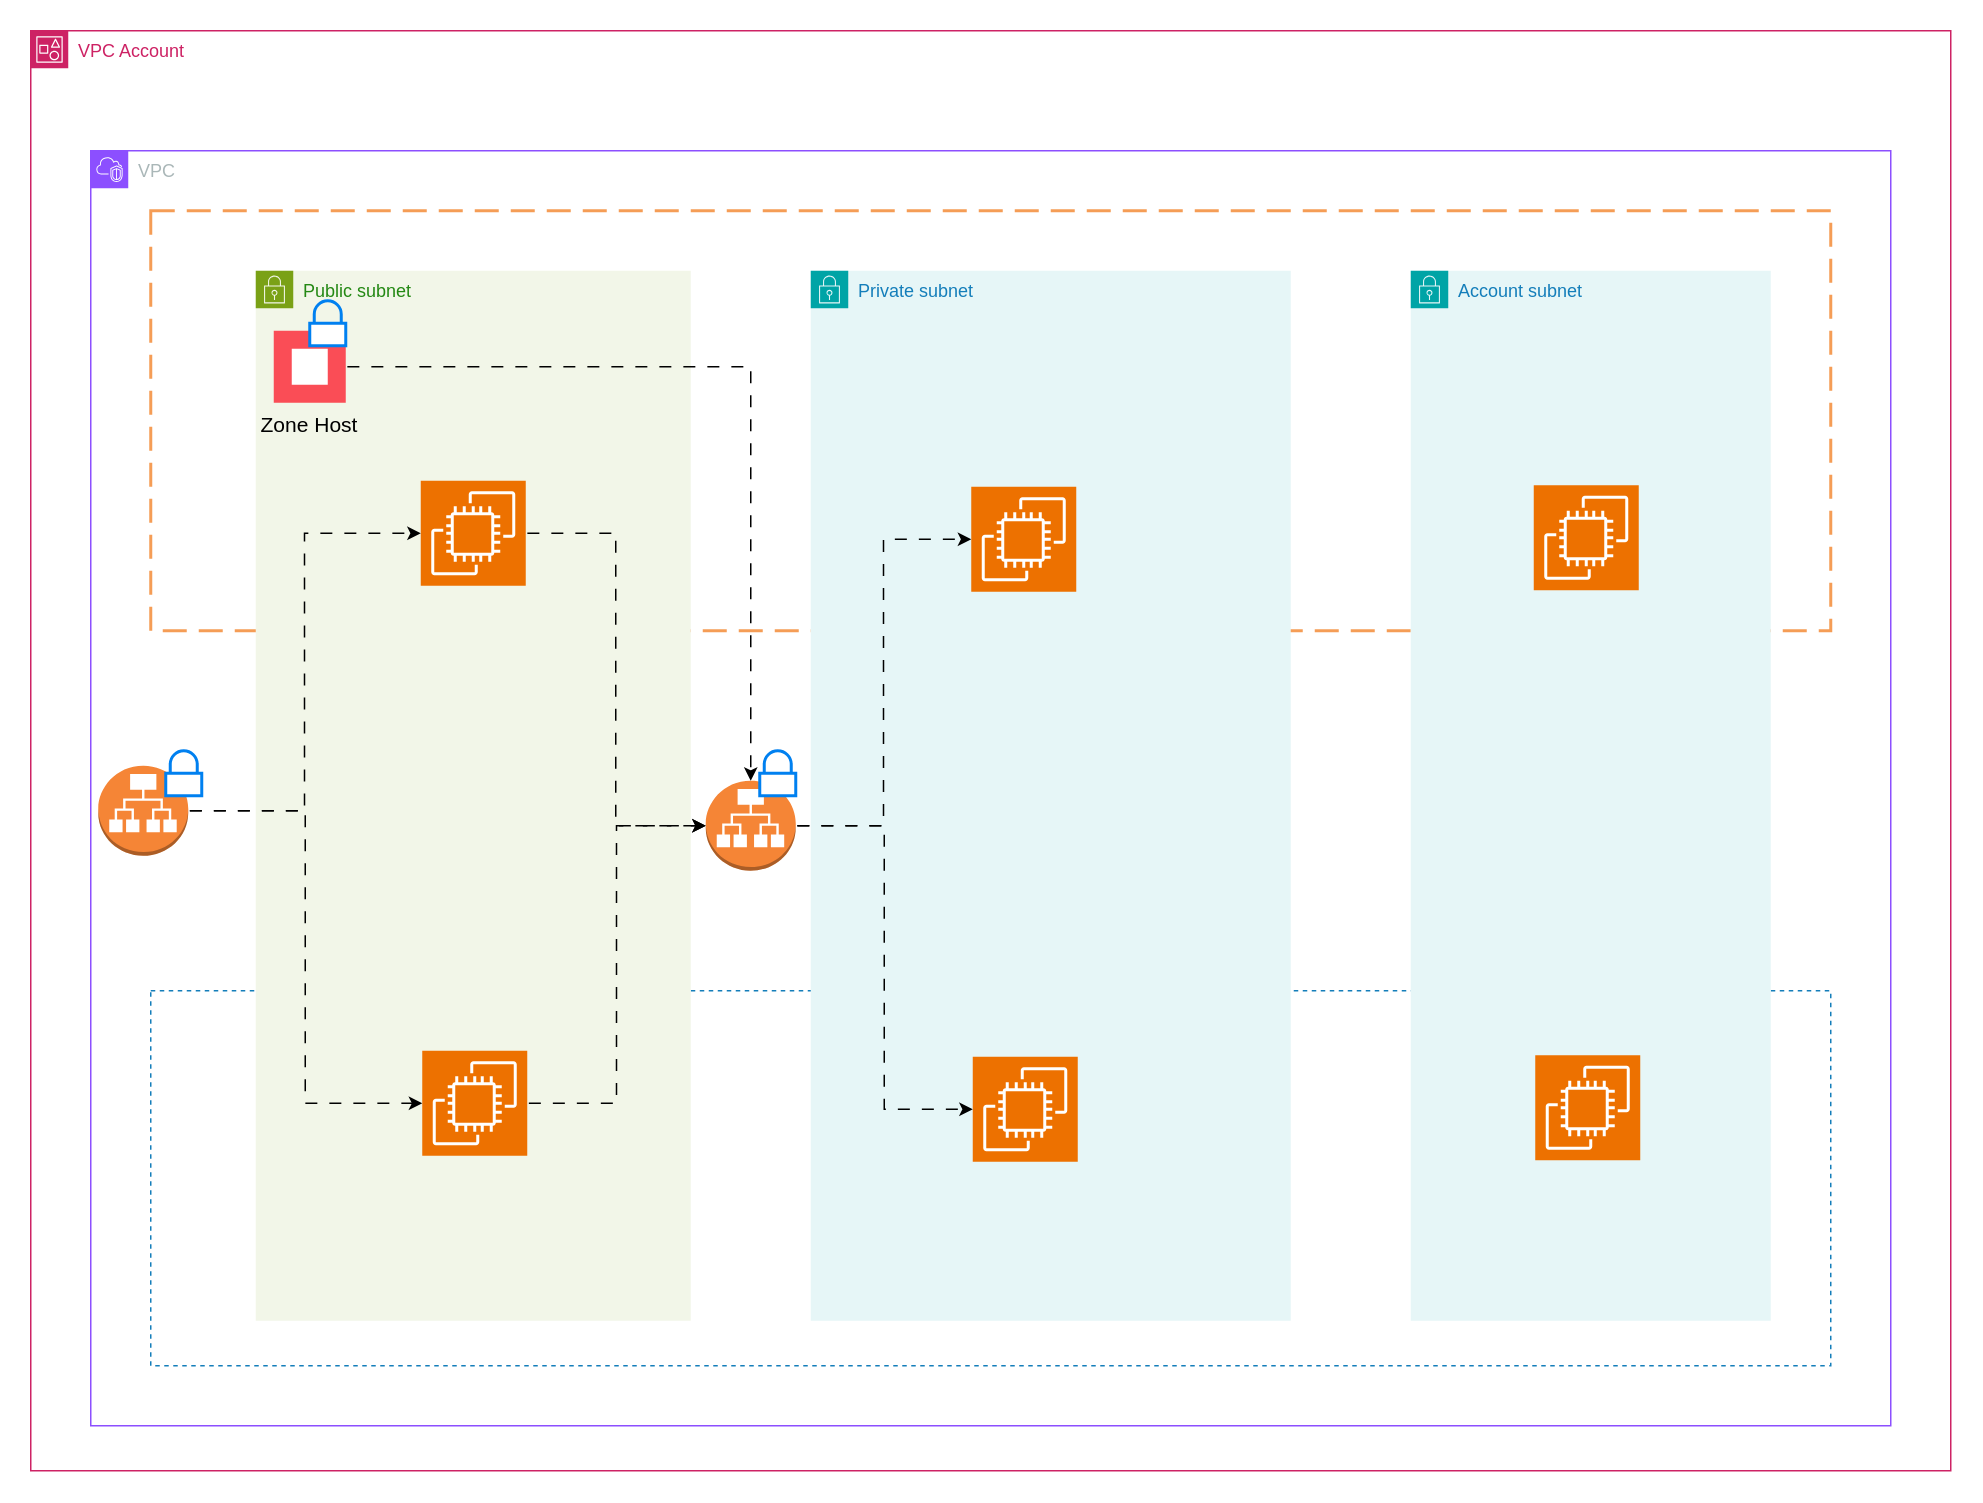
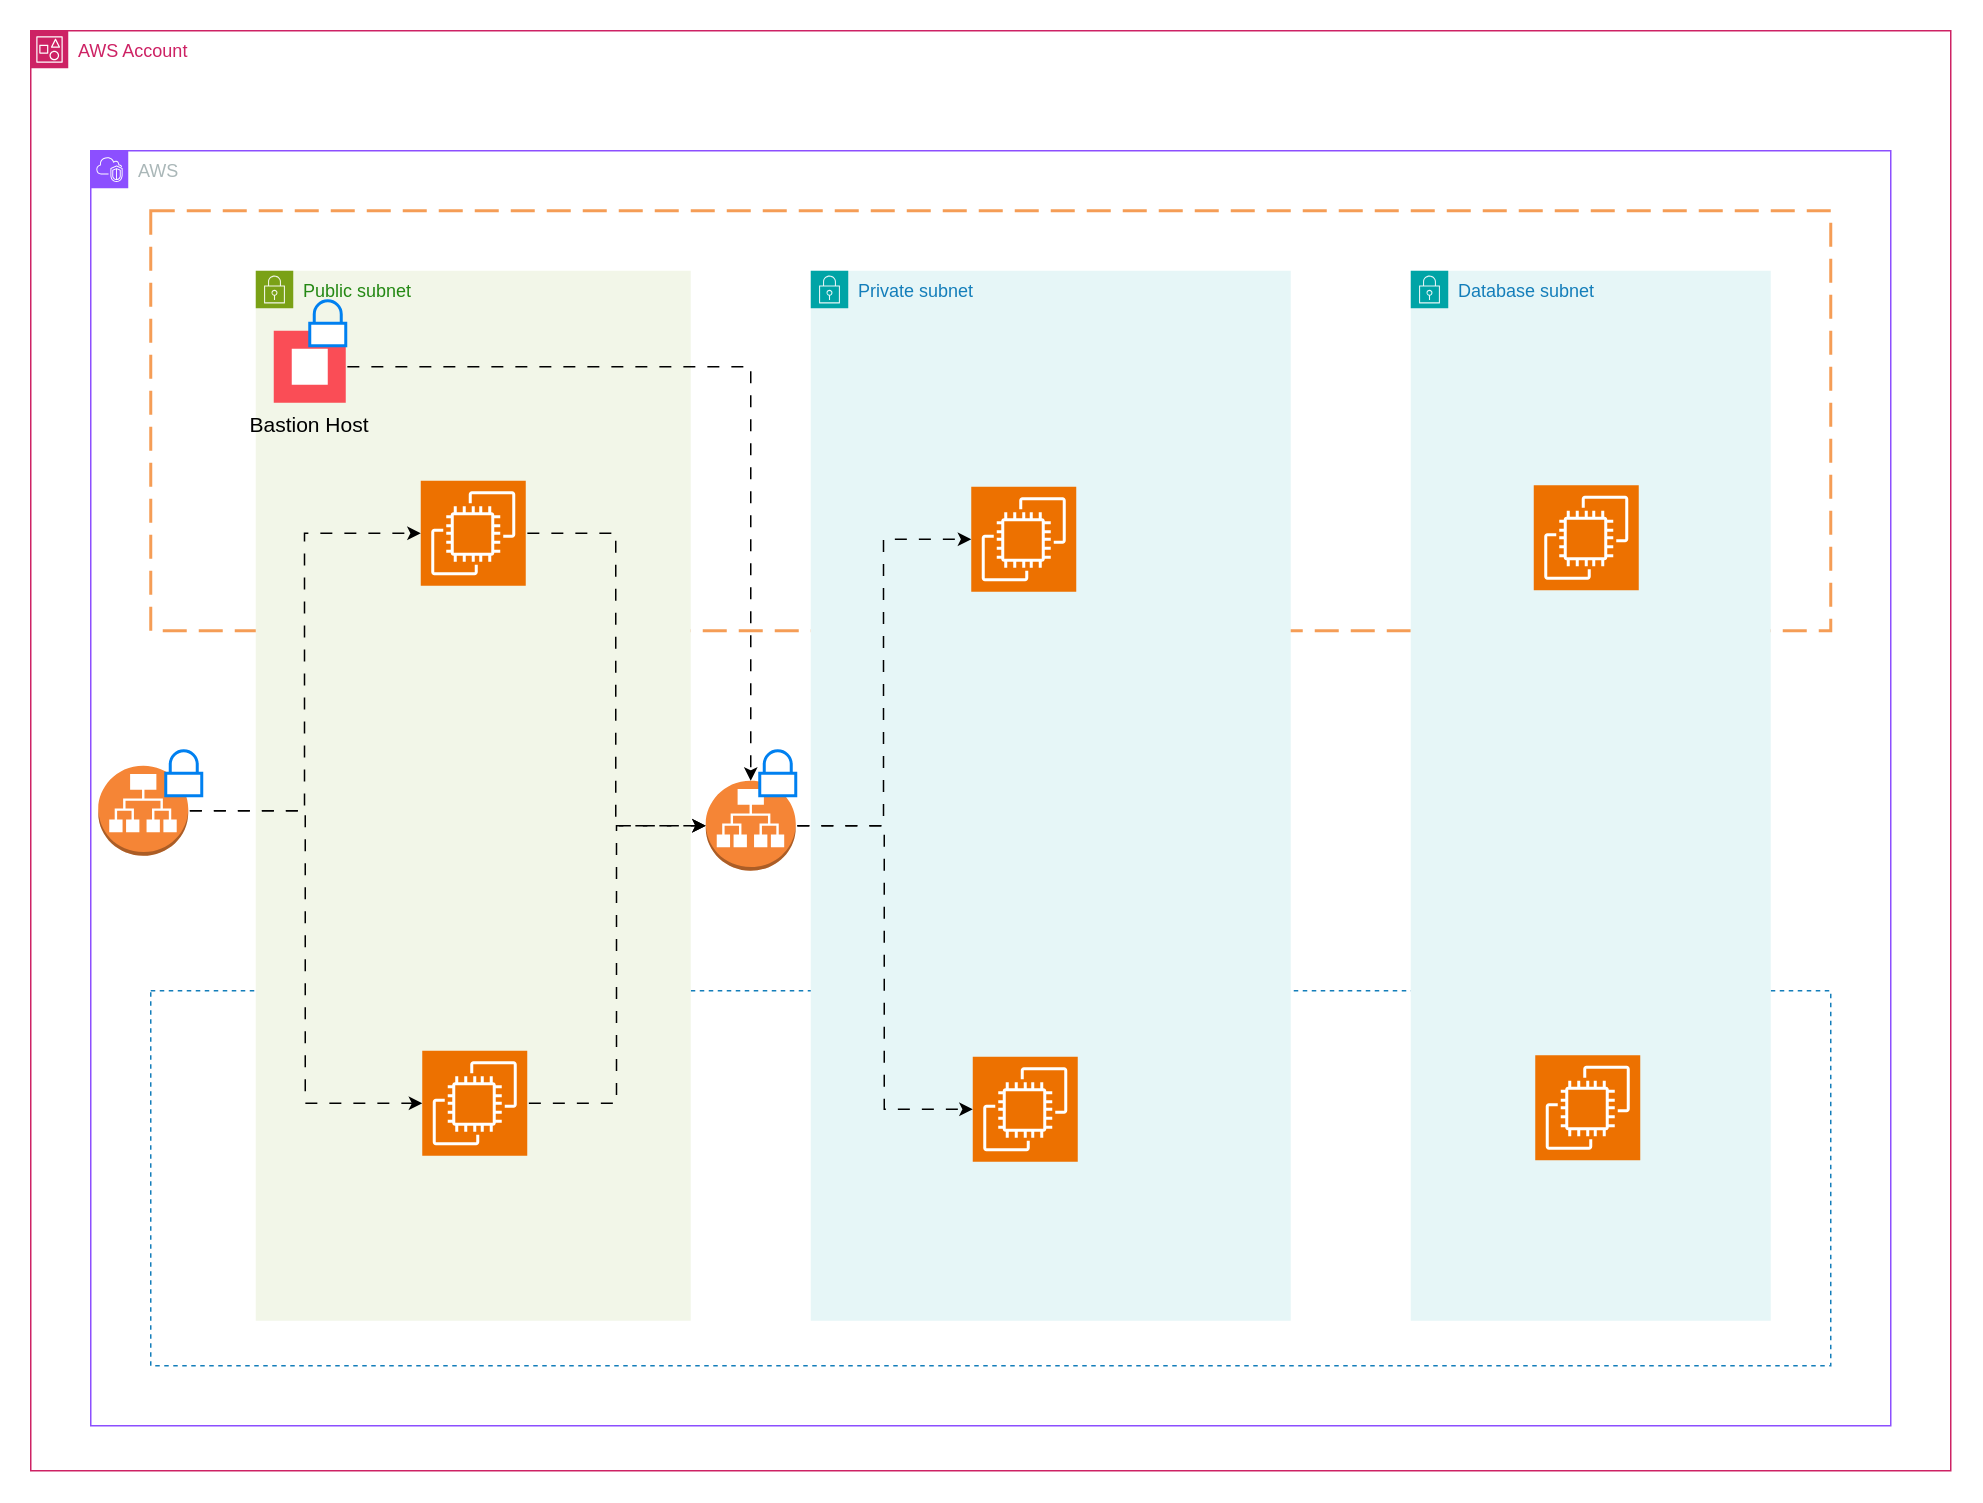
  <mxCell id="0" />
  <mxCell id="1" parent="0" />
- <mxCell id="2" value="VPC Account" style="points=[[0,0],[0.25,0],[0.5,0],[0.75,0],[1,0],[1,0.25],[1,0.5],[1,0.75],[1,1],[0.75,1],[0.5,1],[0.25,1],[0,1],[0,0.75],[0,0.5],[0,0.25]];outlineConnect=0;gradientColor=none;html=1;whiteSpace=wrap;fontSize=12;fontStyle=0;container=1;pointerEvents=0;collapsible=0;recursiveResize=0;shape=mxgraph.aws4.group;grIcon=mxgraph.aws4.group_account;strokeColor=#CD2264;fillColor=none;verticalAlign=top;align=left;spacingLeft=30;fontColor=#CD2264;dashed=0;" parent="1" vertex="1"><mxGeometry x="20" y="20" width="1280" height="960" as="geometry" /></mxCell>
- <mxCell id="3" value="VPC" style="points=[[0,0],[0.25,0],[0.5,0],[0.75,0],[1,0],[1,0.25],[1,0.5],[1,0.75],[1,1],[0.75,1],[0.5,1],[0.25,1],[0,1],[0,0.75],[0,0.5],[0,0.25]];outlineConnect=0;gradientColor=none;html=1;whiteSpace=wrap;fontSize=12;fontStyle=0;container=1;pointerEvents=0;collapsible=0;recursiveResize=0;shape=mxgraph.aws4.group;grIcon=mxgraph.aws4.group_vpc2;strokeColor=#8C4FFF;fillColor=none;verticalAlign=top;align=left;spacingLeft=30;fontColor=#AAB7B8;dashed=0;" parent="1" vertex="1"><mxGeometry x="60" y="100" width="1200" height="850" as="geometry" /></mxCell>
+ <mxCell id="2" value="AWS Account" style="points=[[0,0],[0.25,0],[0.5,0],[0.75,0],[1,0],[1,0.25],[1,0.5],[1,0.75],[1,1],[0.75,1],[0.5,1],[0.25,1],[0,1],[0,0.75],[0,0.5],[0,0.25]];outlineConnect=0;gradientColor=none;html=1;whiteSpace=wrap;fontSize=12;fontStyle=0;container=1;pointerEvents=0;collapsible=0;recursiveResize=0;shape=mxgraph.aws4.group;grIcon=mxgraph.aws4.group_account;strokeColor=#CD2264;fillColor=none;verticalAlign=top;align=left;spacingLeft=30;fontColor=#CD2264;dashed=0;" parent="1" vertex="1"><mxGeometry x="20" y="20" width="1280" height="960" as="geometry" /></mxCell>
+ <mxCell id="3" value="AWS" style="points=[[0,0],[0.25,0],[0.5,0],[0.75,0],[1,0],[1,0.25],[1,0.5],[1,0.75],[1,1],[0.75,1],[0.5,1],[0.25,1],[0,1],[0,0.75],[0,0.5],[0,0.25]];outlineConnect=0;gradientColor=none;html=1;whiteSpace=wrap;fontSize=12;fontStyle=0;container=1;pointerEvents=0;collapsible=0;recursiveResize=0;shape=mxgraph.aws4.group;grIcon=mxgraph.aws4.group_vpc2;strokeColor=#8C4FFF;fillColor=none;verticalAlign=top;align=left;spacingLeft=30;fontColor=#AAB7B8;dashed=0;" parent="1" vertex="1"><mxGeometry x="60" y="100" width="1200" height="850" as="geometry" /></mxCell>
  <mxCell id="4" value="" style="rounded=0;arcSize=10;dashed=1;strokeColor=#F59D56;fillColor=none;gradientColor=none;dashPattern=8 4;strokeWidth=2;" parent="3" vertex="1"><mxGeometry x="40" y="40" width="1120" height="280" as="geometry" /></mxCell>
  <mxCell id="5" value="Availability Zone" style="fillColor=none;strokeColor=#147EBA;dashed=1;verticalAlign=top;fontStyle=0;fontColor=#147EBA;whiteSpace=wrap;html=1;" parent="3" vertex="1"><mxGeometry x="40" y="560" width="1120" height="250" as="geometry" /></mxCell>
- <mxCell id="6" value="Account subnet" style="points=[[0,0],[0.25,0],[0.5,0],[0.75,0],[1,0],[1,0.25],[1,0.5],[1,0.75],[1,1],[0.75,1],[0.5,1],[0.25,1],[0,1],[0,0.75],[0,0.5],[0,0.25]];outlineConnect=0;gradientColor=none;html=1;whiteSpace=wrap;fontSize=12;fontStyle=0;container=1;pointerEvents=0;collapsible=0;recursiveResize=0;shape=mxgraph.aws4.group;grIcon=mxgraph.aws4.group_security_group;grStroke=0;strokeColor=#00A4A6;fillColor=#E6F6F7;verticalAlign=top;align=left;spacingLeft=30;fontColor=#147EBA;dashed=0;" parent="3" vertex="1"><mxGeometry x="880" y="80" width="240" height="700" as="geometry" /></mxCell>
+ <mxCell id="6" value="Database subnet" style="points=[[0,0],[0.25,0],[0.5,0],[0.75,0],[1,0],[1,0.25],[1,0.5],[1,0.75],[1,1],[0.75,1],[0.5,1],[0.25,1],[0,1],[0,0.75],[0,0.5],[0,0.25]];outlineConnect=0;gradientColor=none;html=1;whiteSpace=wrap;fontSize=12;fontStyle=0;container=1;pointerEvents=0;collapsible=0;recursiveResize=0;shape=mxgraph.aws4.group;grIcon=mxgraph.aws4.group_security_group;grStroke=0;strokeColor=#00A4A6;fillColor=#E6F6F7;verticalAlign=top;align=left;spacingLeft=30;fontColor=#147EBA;dashed=0;" parent="3" vertex="1"><mxGeometry x="880" y="80" width="240" height="700" as="geometry" /></mxCell>
  <mxCell id="7" value="" style="outlineConnect=0;dashed=0;verticalLabelPosition=bottom;verticalAlign=top;align=center;html=1;shape=mxgraph.aws3.application_load_balancer;fillColor=#F58536;gradientColor=none;" parent="3" vertex="1"><mxGeometry x="410" y="420" width="60" height="60" as="geometry" /></mxCell>
  <mxCell id="8" value="" style="outlineConnect=0;dashed=0;verticalLabelPosition=bottom;verticalAlign=top;align=center;html=1;shape=mxgraph.aws3.application_load_balancer;fillColor=#F58536;gradientColor=none;" parent="3" vertex="1"><mxGeometry x="5" y="410" width="60" height="60" as="geometry" /></mxCell>
  <mxCell id="9" value="" style="html=1;verticalLabelPosition=bottom;align=center;labelBackgroundColor=#ffffff;verticalAlign=top;strokeWidth=2;strokeColor=#0080F0;shadow=0;dashed=0;shape=mxgraph.ios7.icons.locked;" parent="3" vertex="1"><mxGeometry x="50" y="400" width="24" height="30" as="geometry" /></mxCell>
  <mxCell id="10" value="" style="html=1;verticalLabelPosition=bottom;align=center;labelBackgroundColor=#ffffff;verticalAlign=top;strokeWidth=2;strokeColor=#0080F0;shadow=0;dashed=0;shape=mxgraph.ios7.icons.locked;" parent="3" vertex="1"><mxGeometry x="446" y="400" width="24" height="30" as="geometry" /></mxCell>
  <mxCell id="11" value="Public subnet" style="points=[[0,0],[0.25,0],[0.5,0],[0.75,0],[1,0],[1,0.25],[1,0.5],[1,0.75],[1,1],[0.75,1],[0.5,1],[0.25,1],[0,1],[0,0.75],[0,0.5],[0,0.25]];outlineConnect=0;gradientColor=none;html=1;whiteSpace=wrap;fontSize=12;fontStyle=0;container=1;pointerEvents=0;collapsible=0;recursiveResize=0;shape=mxgraph.aws4.group;grIcon=mxgraph.aws4.group_security_group;grStroke=0;strokeColor=#7AA116;fillColor=#F2F6E8;verticalAlign=top;align=left;spacingLeft=30;fontColor=#248814;dashed=0;" parent="1" vertex="1"><mxGeometry x="170" y="180" width="290" height="700" as="geometry" /></mxCell>
  <mxCell id="12" value="" style="sketch=0;points=[[0,0,0],[0.25,0,0],[0.5,0,0],[0.75,0,0],[1,0,0],[0,1,0],[0.25,1,0],[0.5,1,0],[0.75,1,0],[1,1,0],[0,0.25,0],[0,0.5,0],[0,0.75,0],[1,0.25,0],[1,0.5,0],[1,0.75,0]];outlineConnect=0;fontColor=#232F3E;fillColor=#ED7100;strokeColor=#ffffff;dashed=0;verticalLabelPosition=bottom;verticalAlign=top;align=center;html=1;fontSize=12;fontStyle=0;aspect=fixed;shape=mxgraph.aws4.resourceIcon;resIcon=mxgraph.aws4.ec2;" parent="11" vertex="1"><mxGeometry x="111" y="520" width="70" height="70" as="geometry" /></mxCell>
  <mxCell id="13" value="" style="sketch=0;points=[[0,0,0],[0.25,0,0],[0.5,0,0],[0.75,0,0],[1,0,0],[0,1,0],[0.25,1,0],[0.5,1,0],[0.75,1,0],[1,1,0],[0,0.25,0],[0,0.5,0],[0,0.75,0],[1,0.25,0],[1,0.5,0],[1,0.75,0]];outlineConnect=0;fontColor=#232F3E;fillColor=#ED7100;strokeColor=#ffffff;dashed=0;verticalLabelPosition=bottom;verticalAlign=top;align=center;html=1;fontSize=12;fontStyle=0;aspect=fixed;shape=mxgraph.aws4.resourceIcon;resIcon=mxgraph.aws4.ec2;" parent="11" vertex="1"><mxGeometry x="110" y="140" width="70" height="70" as="geometry" /></mxCell>
  <mxCell id="14" value="Private subnet" style="points=[[0,0],[0.25,0],[0.5,0],[0.75,0],[1,0],[1,0.25],[1,0.5],[1,0.75],[1,1],[0.75,1],[0.5,1],[0.25,1],[0,1],[0,0.75],[0,0.5],[0,0.25]];outlineConnect=0;gradientColor=none;html=1;whiteSpace=wrap;fontSize=12;fontStyle=0;container=1;pointerEvents=0;collapsible=0;recursiveResize=0;shape=mxgraph.aws4.group;grIcon=mxgraph.aws4.group_security_group;grStroke=0;strokeColor=#00A4A6;fillColor=#E6F6F7;verticalAlign=top;align=left;spacingLeft=30;fontColor=#147EBA;dashed=0;" parent="1" vertex="1"><mxGeometry x="540" y="180" width="320" height="700" as="geometry" /></mxCell>
  <mxCell id="15" style="edgeStyle=orthogonalEdgeStyle;rounded=0;orthogonalLoop=1;jettySize=auto;html=1;flowAnimation=1;" parent="1" source="16" target="7" edge="1"><mxGeometry relative="1" as="geometry" /></mxCell>
- <mxCell id="16" value="Zone Host" style="shape=rect;fillColor=#FA4D56;aspect=fixed;resizable=0;labelPosition=center;verticalLabelPosition=bottom;align=center;verticalAlign=top;strokeColor=none;fontSize=14;arcSize=25;" parent="1" vertex="1"><mxGeometry x="182" y="220" width="48" height="48" as="geometry" /></mxCell>
+ <mxCell id="16" value="Bastion Host" style="shape=rect;fillColor=#FA4D56;aspect=fixed;resizable=0;labelPosition=center;verticalLabelPosition=bottom;align=center;verticalAlign=top;strokeColor=none;fontSize=14;arcSize=25;" parent="1" vertex="1"><mxGeometry x="182" y="220" width="48" height="48" as="geometry" /></mxCell>
  <mxCell id="17" value="" style="fillColor=#ffffff;strokeColor=none;dashed=0;outlineConnect=0;html=1;labelPosition=center;verticalLabelPosition=bottom;verticalAlign=top;part=1;movable=0;resizable=0;rotatable=0;shape=mxgraph.ibm_cloud.bastion-host" parent="16" vertex="1"><mxGeometry width="24" height="24" relative="1" as="geometry"><mxPoint x="12" y="12" as="offset" /></mxGeometry></mxCell>
  <mxCell id="18" value="" style="html=1;verticalLabelPosition=bottom;align=center;labelBackgroundColor=#ffffff;verticalAlign=top;strokeWidth=2;strokeColor=#0080F0;shadow=0;dashed=0;shape=mxgraph.ios7.icons.locked;" parent="16" vertex="1"><mxGeometry x="24" y="-20" width="24" height="30" as="geometry" /></mxCell>
  <mxCell id="19" style="edgeStyle=orthogonalEdgeStyle;rounded=0;orthogonalLoop=1;jettySize=auto;html=1;entryX=0;entryY=0.5;entryDx=0;entryDy=0;entryPerimeter=0;flowAnimation=1;" parent="1" source="8" target="13" edge="1"><mxGeometry relative="1" as="geometry" /></mxCell>
  <mxCell id="20" style="edgeStyle=orthogonalEdgeStyle;rounded=0;orthogonalLoop=1;jettySize=auto;html=1;entryX=0;entryY=0.5;entryDx=0;entryDy=0;entryPerimeter=0;flowAnimation=1;" parent="1" source="8" target="12" edge="1"><mxGeometry relative="1" as="geometry" /></mxCell>
  <mxCell id="21" style="edgeStyle=orthogonalEdgeStyle;rounded=0;orthogonalLoop=1;jettySize=auto;html=1;entryX=0;entryY=0.5;entryDx=0;entryDy=0;entryPerimeter=0;flowAnimation=1;" parent="1" source="12" target="7" edge="1"><mxGeometry relative="1" as="geometry" /></mxCell>
  <mxCell id="22" style="edgeStyle=orthogonalEdgeStyle;rounded=0;orthogonalLoop=1;jettySize=auto;html=1;entryX=0;entryY=0.5;entryDx=0;entryDy=0;entryPerimeter=0;flowAnimation=1;" parent="1" source="13" target="7" edge="1"><mxGeometry relative="1" as="geometry" /></mxCell>
  <mxCell id="23" value="" style="sketch=0;points=[[0,0,0],[0.25,0,0],[0.5,0,0],[0.75,0,0],[1,0,0],[0,1,0],[0.25,1,0],[0.5,1,0],[0.75,1,0],[1,1,0],[0,0.25,0],[0,0.5,0],[0,0.75,0],[1,0.25,0],[1,0.5,0],[1,0.75,0]];outlineConnect=0;fontColor=#232F3E;fillColor=#ED7100;strokeColor=#ffffff;dashed=0;verticalLabelPosition=bottom;verticalAlign=top;align=center;html=1;fontSize=12;fontStyle=0;aspect=fixed;shape=mxgraph.aws4.resourceIcon;resIcon=mxgraph.aws4.ec2;" parent="1" vertex="1"><mxGeometry x="648" y="704" width="70" height="70" as="geometry" /></mxCell>
  <mxCell id="24" value="" style="sketch=0;points=[[0,0,0],[0.25,0,0],[0.5,0,0],[0.75,0,0],[1,0,0],[0,1,0],[0.25,1,0],[0.5,1,0],[0.75,1,0],[1,1,0],[0,0.25,0],[0,0.5,0],[0,0.75,0],[1,0.25,0],[1,0.5,0],[1,0.75,0]];outlineConnect=0;fontColor=#232F3E;fillColor=#ED7100;strokeColor=#ffffff;dashed=0;verticalLabelPosition=bottom;verticalAlign=top;align=center;html=1;fontSize=12;fontStyle=0;aspect=fixed;shape=mxgraph.aws4.resourceIcon;resIcon=mxgraph.aws4.ec2;" parent="1" vertex="1"><mxGeometry x="647" y="324" width="70" height="70" as="geometry" /></mxCell>
  <mxCell id="25" style="edgeStyle=orthogonalEdgeStyle;rounded=0;orthogonalLoop=1;jettySize=auto;html=1;entryX=0;entryY=0.5;entryDx=0;entryDy=0;entryPerimeter=0;flowAnimation=1;" parent="1" source="7" target="24" edge="1"><mxGeometry relative="1" as="geometry" /></mxCell>
  <mxCell id="26" style="edgeStyle=orthogonalEdgeStyle;rounded=0;orthogonalLoop=1;jettySize=auto;html=1;entryX=0;entryY=0.5;entryDx=0;entryDy=0;entryPerimeter=0;flowAnimation=1;" parent="1" source="7" target="23" edge="1"><mxGeometry relative="1" as="geometry" /></mxCell>
  <mxCell id="27" value="" style="sketch=0;points=[[0,0,0],[0.25,0,0],[0.5,0,0],[0.75,0,0],[1,0,0],[0,1,0],[0.25,1,0],[0.5,1,0],[0.75,1,0],[1,1,0],[0,0.25,0],[0,0.5,0],[0,0.75,0],[1,0.25,0],[1,0.5,0],[1,0.75,0]];outlineConnect=0;fontColor=#232F3E;fillColor=#ED7100;strokeColor=#ffffff;dashed=0;verticalLabelPosition=bottom;verticalAlign=top;align=center;html=1;fontSize=12;fontStyle=0;aspect=fixed;shape=mxgraph.aws4.resourceIcon;resIcon=mxgraph.aws4.ec2;" parent="1" vertex="1"><mxGeometry x="1023" y="703" width="70" height="70" as="geometry" /></mxCell>
  <mxCell id="28" value="" style="sketch=0;points=[[0,0,0],[0.25,0,0],[0.5,0,0],[0.75,0,0],[1,0,0],[0,1,0],[0.25,1,0],[0.5,1,0],[0.75,1,0],[1,1,0],[0,0.25,0],[0,0.5,0],[0,0.75,0],[1,0.25,0],[1,0.5,0],[1,0.75,0]];outlineConnect=0;fontColor=#232F3E;fillColor=#ED7100;strokeColor=#ffffff;dashed=0;verticalLabelPosition=bottom;verticalAlign=top;align=center;html=1;fontSize=12;fontStyle=0;aspect=fixed;shape=mxgraph.aws4.resourceIcon;resIcon=mxgraph.aws4.ec2;" parent="1" vertex="1"><mxGeometry x="1022" y="323" width="70" height="70" as="geometry" /></mxCell>
